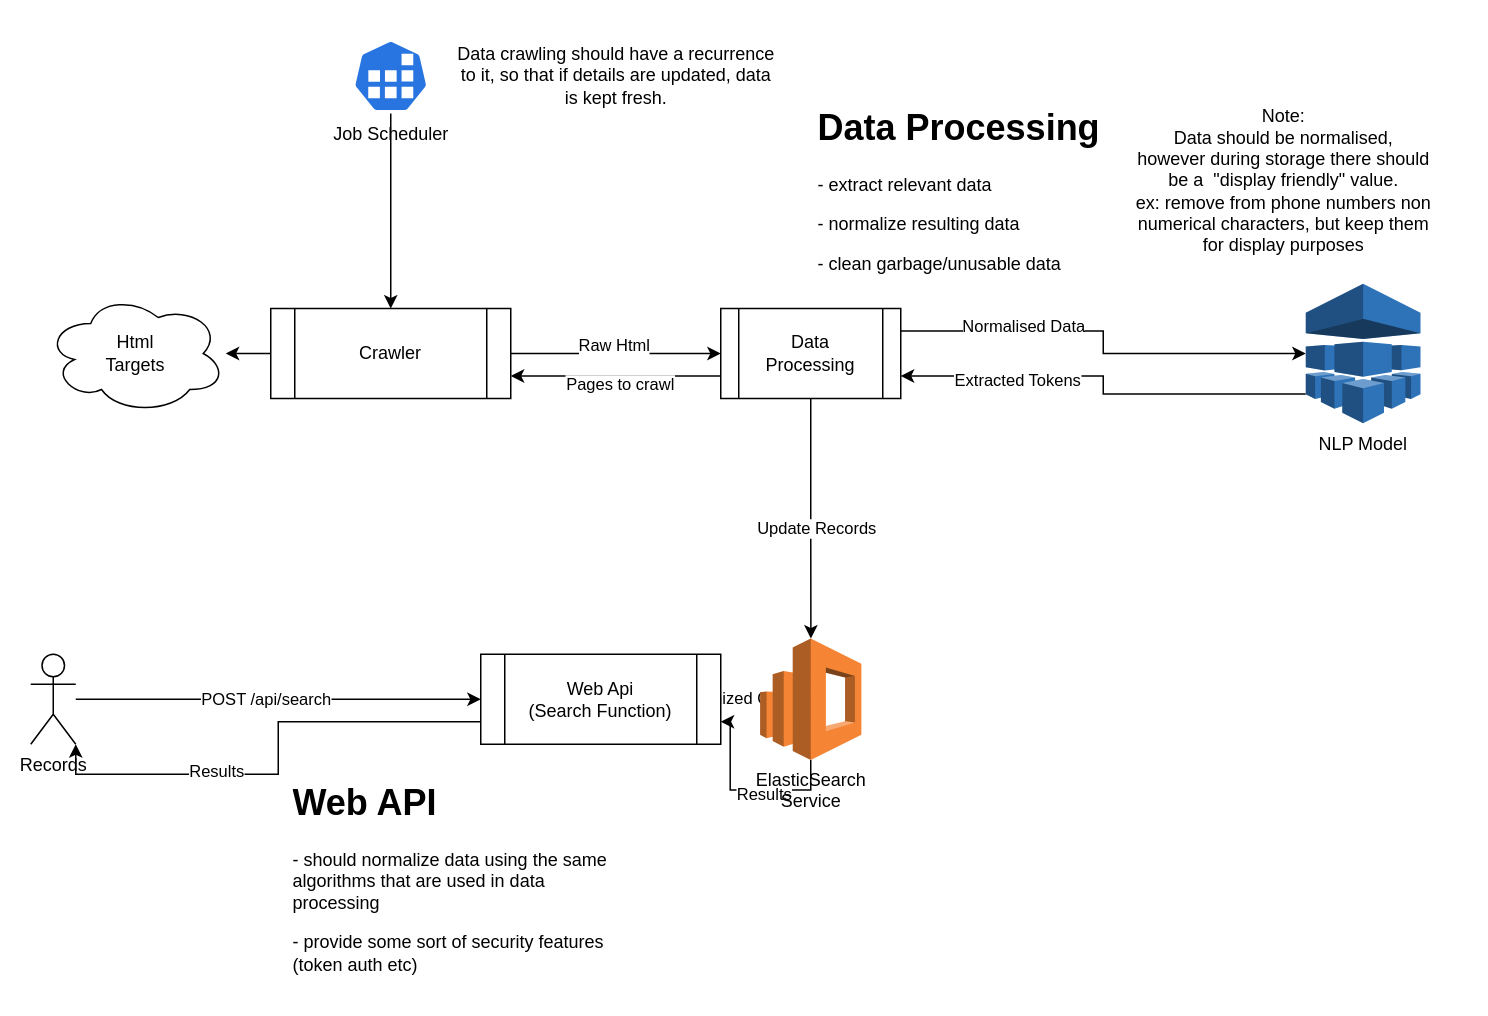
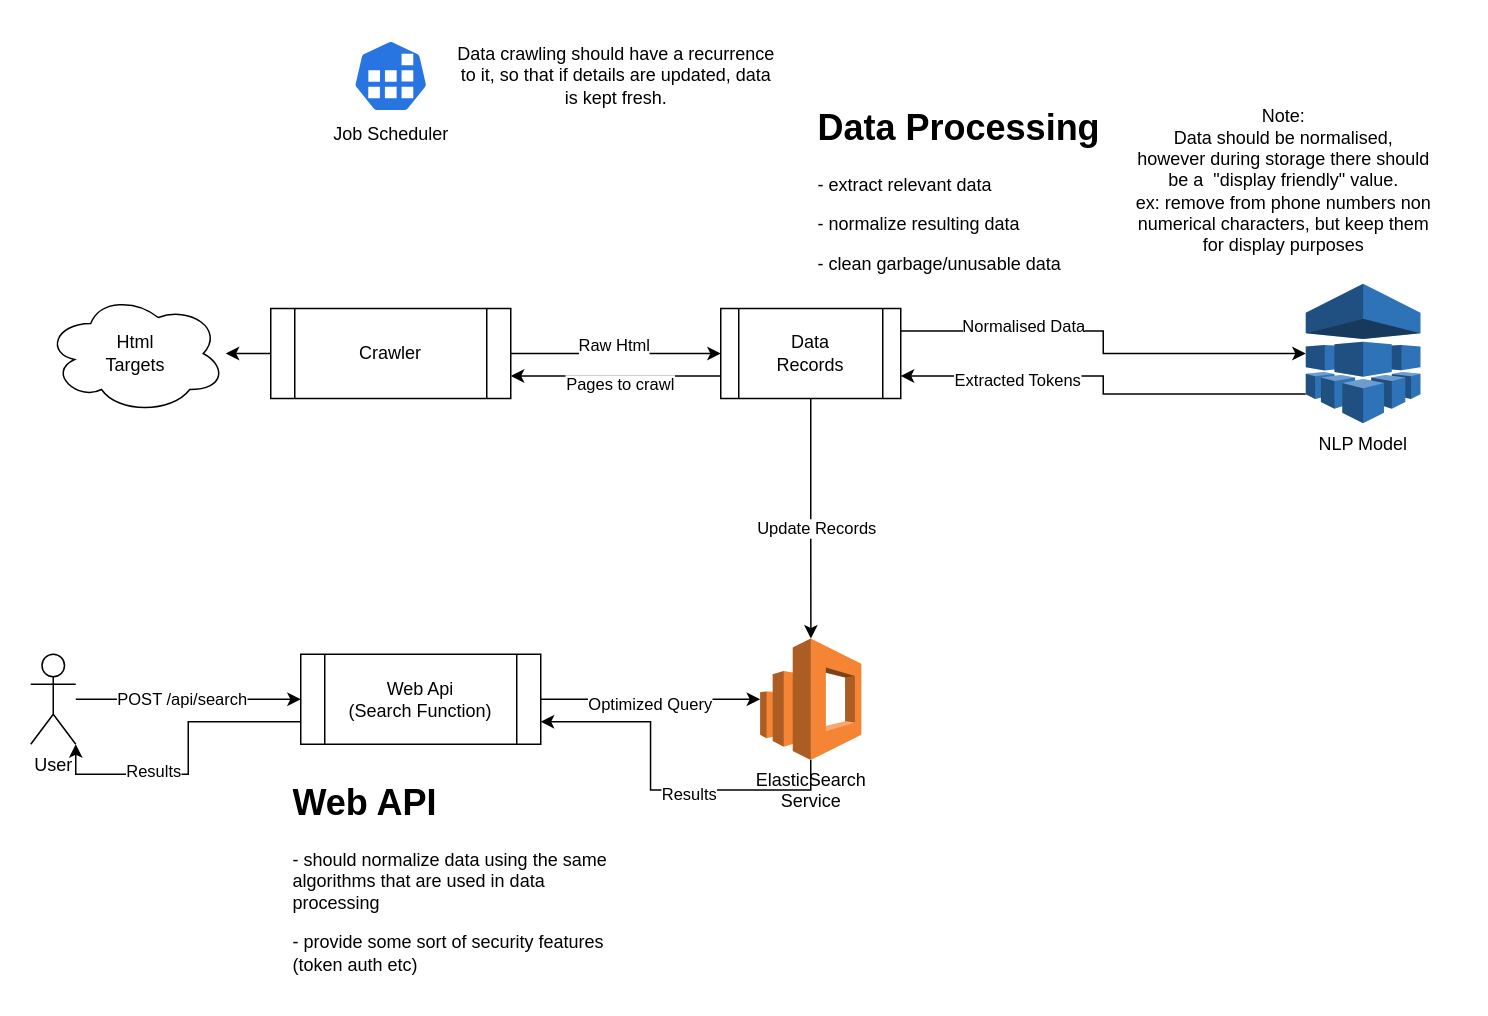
  <mxCell id="0" />
  <mxCell id="1" parent="0" />
  <mxCell id="2" style="edgeStyle=orthogonalEdgeStyle;rounded=0;orthogonalLoop=1;jettySize=auto;html=1;entryX=0;entryY=0.5;entryDx=0;entryDy=0;" edge="1" parent="1" source="4" target="7"><mxGeometry relative="1" as="geometry" /></mxCell>
  <mxCell id="3" value="POST /api/search" style="edgeLabel;html=1;align=center;verticalAlign=middle;resizable=0;points=[];" vertex="1" connectable="0" parent="2"><mxGeometry x="-0.07" relative="1" as="geometry"><mxPoint as="offset" /></mxGeometry></mxCell>
- <mxCell id="4" value="&lt;div&gt;Records&lt;/div&gt;" style="shape=umlActor;verticalLabelPosition=bottom;verticalAlign=top;html=1;outlineConnect=0;" vertex="1" parent="1"><mxGeometry x="20" y="435.5" width="30" height="60" as="geometry" /></mxCell>
+ <mxCell id="4" value="&lt;div&gt;User&lt;/div&gt;" style="shape=umlActor;verticalLabelPosition=bottom;verticalAlign=top;html=1;outlineConnect=0;" vertex="1" parent="1"><mxGeometry x="20" y="435.5" width="30" height="60" as="geometry" /></mxCell>
  <mxCell id="5" style="edgeStyle=orthogonalEdgeStyle;rounded=0;orthogonalLoop=1;jettySize=auto;html=1;" edge="1" parent="1" source="7" target="10"><mxGeometry relative="1" as="geometry" /></mxCell>
  <mxCell id="6" value="Optimized Query" style="edgeLabel;html=1;align=center;verticalAlign=middle;resizable=0;points=[];" vertex="1" connectable="0" parent="5"><mxGeometry x="-0.002" y="-2" relative="1" as="geometry"><mxPoint x="-1" y="1" as="offset" /></mxGeometry></mxCell>
- <mxCell id="7" value="&lt;div&gt;Web Api&lt;/div&gt;&lt;div&gt;(Search Function)&lt;br&gt;&lt;/div&gt;" style="shape=process;whiteSpace=wrap;html=1;backgroundOutline=1;" vertex="1" parent="1"><mxGeometry x="320" y="435.5" width="160" height="60" as="geometry" /></mxCell>
+ <mxCell id="7" value="&lt;div&gt;Web Api&lt;/div&gt;&lt;div&gt;(Search Function)&lt;br&gt;&lt;/div&gt;" style="shape=process;whiteSpace=wrap;html=1;backgroundOutline=1;" vertex="1" parent="1"><mxGeometry x="200" y="435.5" width="160" height="60" as="geometry" /></mxCell>
  <mxCell id="8" style="edgeStyle=orthogonalEdgeStyle;rounded=0;orthogonalLoop=1;jettySize=auto;html=1;exitX=0.5;exitY=1;exitDx=0;exitDy=0;exitPerimeter=0;entryX=1;entryY=0.75;entryDx=0;entryDy=0;" edge="1" parent="1" source="10" target="7"><mxGeometry relative="1" as="geometry" /></mxCell>
  <mxCell id="9" value="Results" style="edgeLabel;html=1;align=center;verticalAlign=middle;resizable=0;points=[];" vertex="1" connectable="0" parent="8"><mxGeometry x="-0.167" y="2" relative="1" as="geometry"><mxPoint as="offset" /></mxGeometry></mxCell>
  <mxCell id="10" value="&lt;div&gt;ElasticSearch&lt;/div&gt;&lt;div&gt;Service&lt;br&gt;&lt;/div&gt;" style="outlineConnect=0;dashed=0;verticalLabelPosition=bottom;verticalAlign=top;align=center;html=1;shape=mxgraph.aws3.elasticsearch_service;fillColor=#F58534;gradientColor=none;" vertex="1" parent="1"><mxGeometry x="506.25" y="425" width="67.5" height="81" as="geometry" /></mxCell>
  <mxCell id="11" style="edgeStyle=orthogonalEdgeStyle;rounded=0;orthogonalLoop=1;jettySize=auto;html=1;" edge="1" parent="1" source="14" target="17"><mxGeometry relative="1" as="geometry" /></mxCell>
  <mxCell id="12" style="edgeStyle=orthogonalEdgeStyle;rounded=0;orthogonalLoop=1;jettySize=auto;html=1;entryX=0;entryY=0.5;entryDx=0;entryDy=0;" edge="1" parent="1" source="14" target="24"><mxGeometry relative="1" as="geometry"><mxPoint x="520" y="235" as="targetPoint" /></mxGeometry></mxCell>
  <mxCell id="13" value="Raw Html" style="edgeLabel;html=1;align=center;verticalAlign=middle;resizable=0;points=[];" vertex="1" connectable="0" parent="12"><mxGeometry x="-0.004" y="3" relative="1" as="geometry"><mxPoint x="-2" y="-3" as="offset" /></mxGeometry></mxCell>
  <mxCell id="14" value="&lt;div&gt;Crawler&lt;/div&gt;" style="shape=process;whiteSpace=wrap;html=1;backgroundOutline=1;" vertex="1" parent="1"><mxGeometry x="180" y="205" width="160" height="60" as="geometry" /></mxCell>
- <mxCell id="15" style="edgeStyle=orthogonalEdgeStyle;rounded=0;orthogonalLoop=1;jettySize=auto;html=1;entryX=0.5;entryY=0;entryDx=0;entryDy=0;" edge="1" parent="1" source="16" target="14"><mxGeometry relative="1" as="geometry" /></mxCell>
  <mxCell id="16" value="Job Scheduler" style="sketch=0;html=1;dashed=0;whitespace=wrap;fillColor=#2875E2;strokeColor=#ffffff;points=[[0.005,0.63,0],[0.1,0.2,0],[0.9,0.2,0],[0.5,0,0],[0.995,0.63,0],[0.72,0.99,0],[0.5,1,0],[0.28,0.99,0]];verticalLabelPosition=bottom;align=center;verticalAlign=top;shape=mxgraph.kubernetes.icon;prIcon=job" vertex="1" parent="1"><mxGeometry x="235" y="25" width="50" height="50" as="geometry" /></mxCell>
  <mxCell id="17" value="&lt;div&gt;Html&lt;/div&gt;&lt;div&gt;Targets&lt;br&gt;&lt;/div&gt;" style="ellipse;shape=cloud;whiteSpace=wrap;html=1;" vertex="1" parent="1"><mxGeometry x="30" y="195" width="120" height="80" as="geometry" /></mxCell>
  <mxCell id="18" style="edgeStyle=orthogonalEdgeStyle;rounded=0;orthogonalLoop=1;jettySize=auto;html=1;exitX=0;exitY=0.75;exitDx=0;exitDy=0;entryX=1;entryY=0.75;entryDx=0;entryDy=0;" edge="1" parent="1" source="24" target="14"><mxGeometry relative="1" as="geometry" /></mxCell>
  <mxCell id="19" value="Pages to crawl" style="edgeLabel;html=1;align=center;verticalAlign=middle;resizable=0;points=[];" vertex="1" connectable="0" parent="18"><mxGeometry x="0.188" y="5" relative="1" as="geometry"><mxPoint x="15" as="offset" /></mxGeometry></mxCell>
  <mxCell id="20" style="edgeStyle=orthogonalEdgeStyle;rounded=0;orthogonalLoop=1;jettySize=auto;html=1;" edge="1" parent="1" source="24" target="10"><mxGeometry relative="1" as="geometry" /></mxCell>
  <mxCell id="21" value="&lt;div&gt;Update Records&lt;/div&gt;" style="edgeLabel;html=1;align=center;verticalAlign=middle;resizable=0;points=[];" vertex="1" connectable="0" parent="20"><mxGeometry x="0.092" y="3" relative="1" as="geometry"><mxPoint as="offset" /></mxGeometry></mxCell>
  <mxCell id="22" style="edgeStyle=orthogonalEdgeStyle;rounded=0;orthogonalLoop=1;jettySize=auto;html=1;exitX=1;exitY=0.25;exitDx=0;exitDy=0;" edge="1" parent="1" source="24" target="33"><mxGeometry relative="1" as="geometry" /></mxCell>
  <mxCell id="23" value="Normalised Data" style="edgeLabel;html=1;align=center;verticalAlign=middle;resizable=0;points=[];" vertex="1" connectable="0" parent="22"><mxGeometry x="-0.433" y="4" relative="1" as="geometry"><mxPoint as="offset" /></mxGeometry></mxCell>
- <mxCell id="24" value="&lt;div&gt;Data &lt;br&gt;&lt;/div&gt;&lt;div&gt;Processing&lt;br&gt;&lt;/div&gt;" style="shape=process;whiteSpace=wrap;html=1;backgroundOutline=1;" vertex="1" parent="1"><mxGeometry x="480" y="205" width="120" height="60" as="geometry" /></mxCell>
+ <mxCell id="24" value="&lt;div&gt;Data &lt;br&gt;&lt;/div&gt;&lt;div&gt;Records&lt;br&gt;&lt;/div&gt;" style="shape=process;whiteSpace=wrap;html=1;backgroundOutline=1;" vertex="1" parent="1"><mxGeometry x="480" y="205" width="120" height="60" as="geometry" /></mxCell>
  <mxCell id="25" value="&lt;h1&gt;Data Processing&lt;br&gt;&lt;/h1&gt;&lt;p&gt;- extract relevant data&lt;/p&gt;&lt;p&gt;- normalize resulting data&lt;/p&gt;&lt;p&gt;- clean garbage/unusable data&lt;/p&gt;" style="text;html=1;strokeColor=none;fillColor=none;spacing=5;spacingTop=-20;whiteSpace=wrap;overflow=hidden;rounded=0;" vertex="1" parent="1"><mxGeometry x="540" y="65" width="240" height="130" as="geometry" /></mxCell>
  <mxCell id="26" style="edgeStyle=orthogonalEdgeStyle;rounded=0;orthogonalLoop=1;jettySize=auto;html=1;exitX=0;exitY=0.75;exitDx=0;exitDy=0;entryX=1;entryY=1;entryDx=0;entryDy=0;entryPerimeter=0;" edge="1" parent="1" source="7" target="4"><mxGeometry relative="1" as="geometry" /></mxCell>
  <mxCell id="27" value="Results" style="edgeLabel;html=1;align=center;verticalAlign=middle;resizable=0;points=[];" vertex="1" connectable="0" parent="26"><mxGeometry x="0.307" y="-2" relative="1" as="geometry"><mxPoint as="offset" /></mxGeometry></mxCell>
  <mxCell id="28" value="&lt;h1&gt;Web API&lt;br&gt;&lt;/h1&gt;&lt;p&gt;- should normalize data using the same algorithms that are used in data processing&lt;/p&gt;&lt;p&gt;- provide some sort of security features (token auth etc)&lt;br&gt;&lt;/p&gt;" style="text;html=1;strokeColor=none;fillColor=none;spacing=5;spacingTop=-20;whiteSpace=wrap;overflow=hidden;rounded=0;" vertex="1" parent="1"><mxGeometry x="190" y="515" width="220" height="140" as="geometry" /></mxCell>
  <mxCell id="29" value="&lt;div&gt;Note:&lt;/div&gt;&lt;div&gt;Data should be normalised,&lt;/div&gt;&lt;div&gt;however during storage there should&lt;/div&gt;&lt;div&gt;be a&amp;nbsp; &quot;display friendly&quot; value. &lt;br&gt;&lt;/div&gt;&lt;div&gt;ex: remove from phone numbers non&lt;/div&gt;&lt;div&gt;numerical characters, but keep them&lt;/div&gt;&lt;div&gt;for display purposes&lt;br&gt;&lt;/div&gt;" style="text;html=1;align=center;verticalAlign=middle;resizable=0;points=[];autosize=1;strokeColor=none;fillColor=none;" vertex="1" parent="1"><mxGeometry x="740" y="65" width="230" height="110" as="geometry" /></mxCell>
  <mxCell id="30" value="&lt;div&gt;Data crawling should have a recurrence&lt;/div&gt;&lt;div&gt;to it, so that if details are updated, data&lt;/div&gt;&lt;div&gt;is kept fresh.&lt;br&gt;&lt;/div&gt;" style="text;html=1;align=center;verticalAlign=middle;resizable=0;points=[];autosize=1;strokeColor=none;fillColor=none;" vertex="1" parent="1"><mxGeometry x="290" y="20" width="240" height="60" as="geometry" /></mxCell>
  <mxCell id="31" style="edgeStyle=orthogonalEdgeStyle;rounded=0;orthogonalLoop=1;jettySize=auto;html=1;exitX=0;exitY=0.79;exitDx=0;exitDy=0;exitPerimeter=0;entryX=1;entryY=0.75;entryDx=0;entryDy=0;" edge="1" parent="1" source="33" target="24"><mxGeometry relative="1" as="geometry" /></mxCell>
  <mxCell id="32" value="Extracted Tokens" style="edgeLabel;html=1;align=center;verticalAlign=middle;resizable=0;points=[];" vertex="1" connectable="0" parent="31"><mxGeometry x="0.446" y="2" relative="1" as="geometry"><mxPoint x="-1" as="offset" /></mxGeometry></mxCell>
  <mxCell id="33" value="&lt;div&gt;NLP Model&lt;/div&gt;&lt;div&gt;&lt;br&gt;&lt;/div&gt;" style="outlineConnect=0;dashed=0;verticalLabelPosition=bottom;verticalAlign=top;align=center;html=1;shape=mxgraph.aws3.machine_learning;fillColor=#2E73B8;gradientColor=none;" vertex="1" parent="1"><mxGeometry x="870" y="188.5" width="76.5" height="93" as="geometry" /></mxCell>
